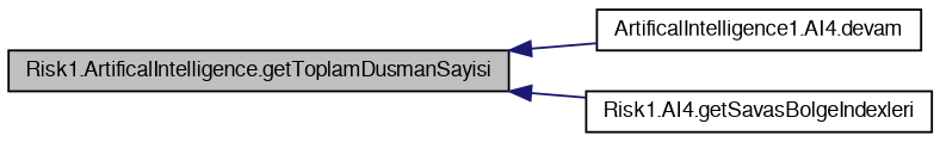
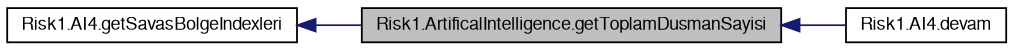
  digraph {
    rankdir=LR
    node [color=black fontname=FreeSans fontsize=10 shape=record]
    edge [color=midnightblue dir=back fontname=FreeSans fontsize=10 labelfontname=FreeSans labelfontsize=10 style=solid]
    n1 [fillcolor=grey75 fontcolor=black height=0.2 label="Risk1.ArtificalIntelligence.getToplamDusmanSayisi" style=filled width=0.4]
-   n2 [height=0.2 label="ArtificalIntelligence1.AI4.devam" width=0.4]
+   n2 [height=0.2 label="Risk1.AI4.devam" width=0.4]
    n3 [height=0.2 label="Risk1.AI4.getSavasBolgeIndexleri" width=0.4]
    n1 -> n2
-   n1 -> n3
+   n3 -> n1
  }
